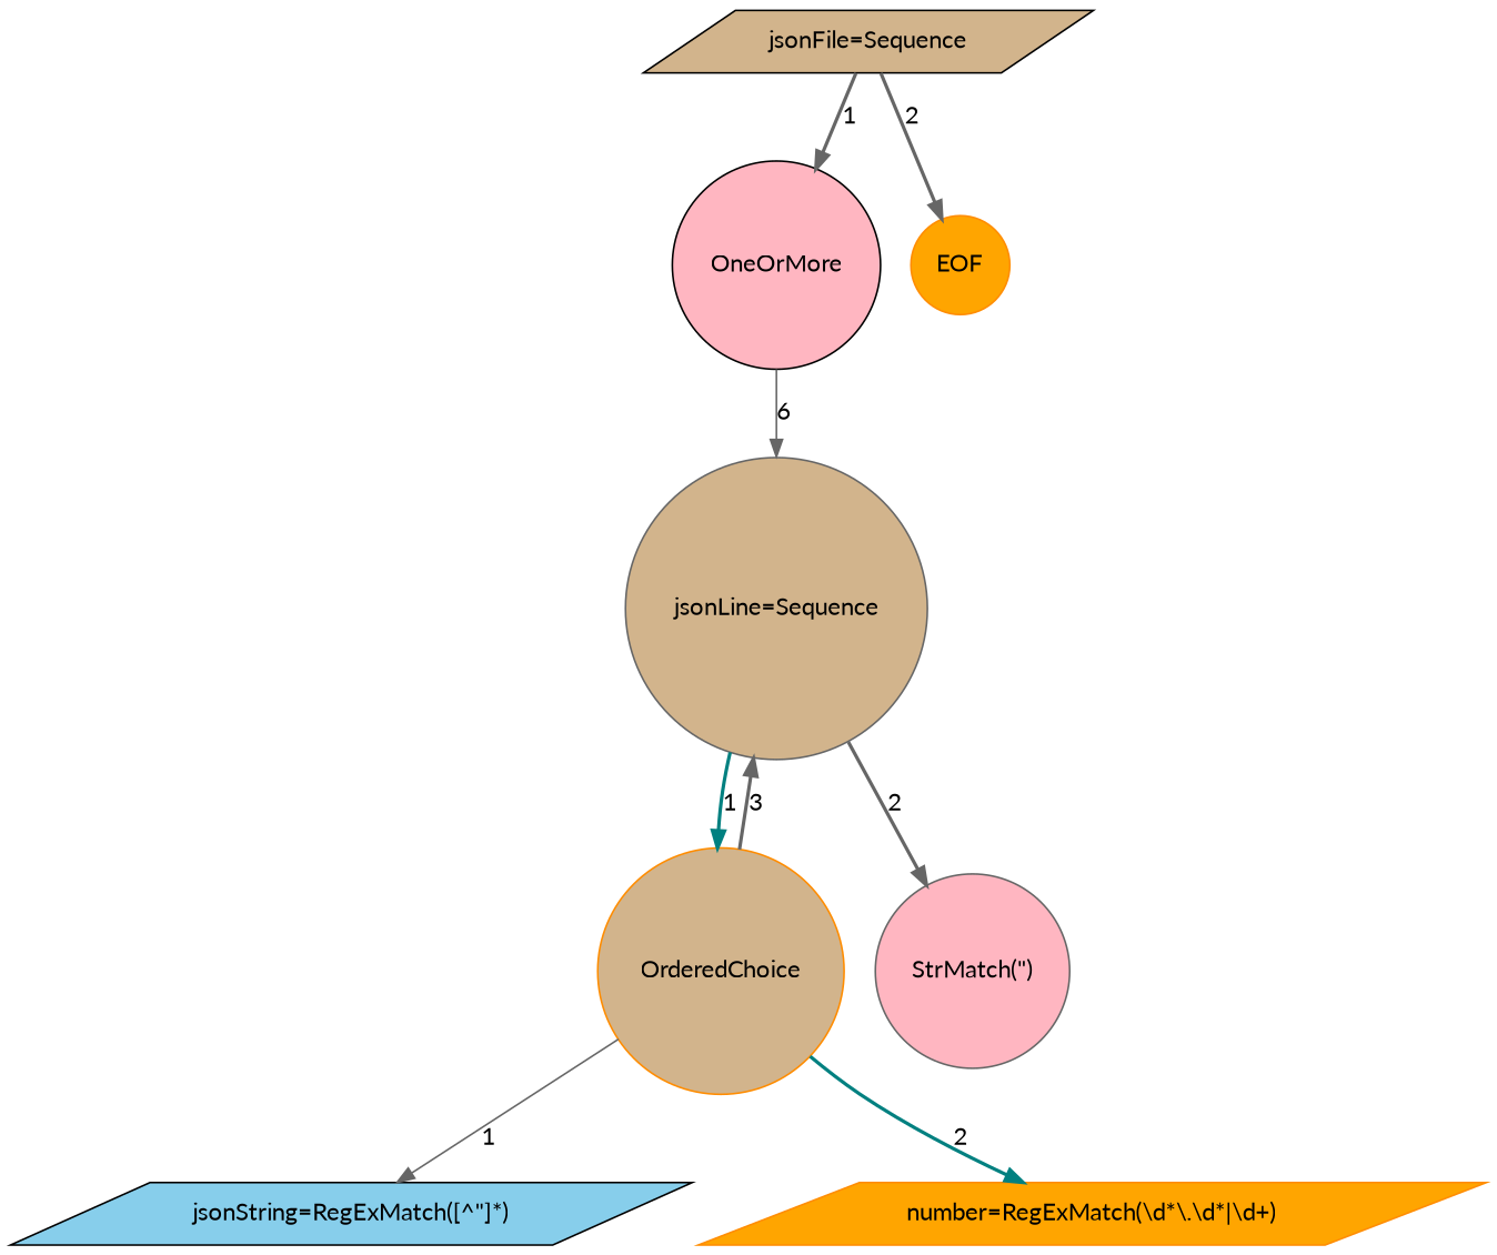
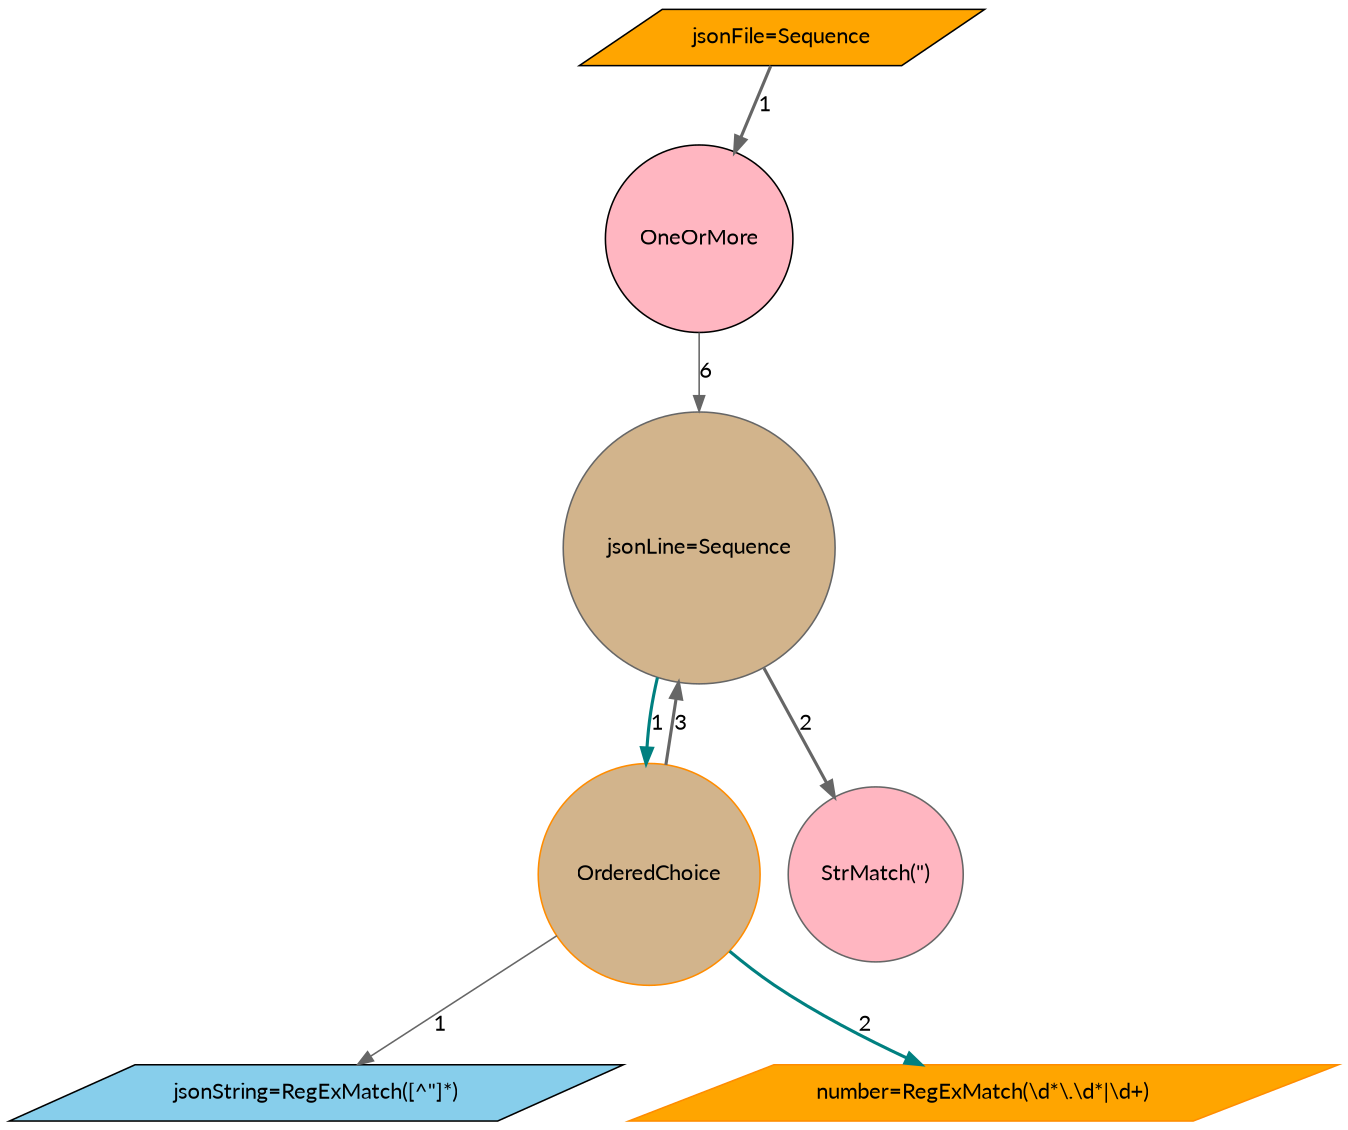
  digraph {
    fontname=Lato
    node [color=black fillcolor=tan fontname=Lato shape=circle style=filled]
    edge [color=gray40 fontname=Lato style=bold]
-   n1 [label="jsonFile=Sequence" shape=parallelogram]
+   n1 [fillcolor=orange label="jsonFile=Sequence" shape=parallelogram]
    n2 [fillcolor=lightpink label=OneOrMore]
-   n3 [color=darkorange fillcolor=orange label=EOF]
    n4 [color=gray40 label="jsonLine=Sequence"]
    n5 [color=darkorange label=OrderedChoice]
    n6 [color=gray40 fillcolor=lightpink label="StrMatch(\")"]
    n7 [fillcolor=skyblue label="jsonString=RegExMatch([^\"]*)" shape=parallelogram]
    n8 [color=darkorange fillcolor=orange label="number=RegExMatch(\\d*\\.\\d*|\\d+)" shape=parallelogram]
    n1 -> n2 [label=1]
-   n1 -> n3 [label=2]
    n2 -> n4 [label=6 style=solid]
    n4 -> n5 [color=teal label=1]
    n4 -> n6 [label=2]
    n5 -> n4 [label=3]
    n5 -> n7 [label=1 style=solid]
    n5 -> n8 [color=teal label=2]
  }
